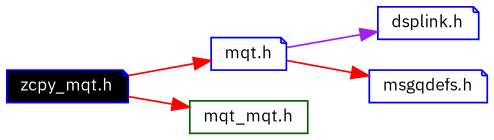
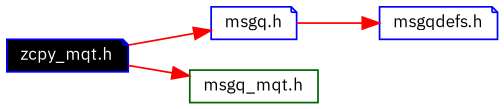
  digraph {
    fontname="IBM Plex Sans"
    rankdir=LR
    node [color=blue fillcolor=white fontname="IBM Plex Sans" fontsize=10 shape=note style=filled]
    edge [color=red fontname="IBM Plex Sans" fontsize=10 labelfontname=Helvetica labelfontsize=10 style=solid]
    n1 [fillcolor=black fontcolor=white height=0.2 label="zcpy_mqt.h" width=0.4]
-   n2 [height=0.2 label="mqt.h" width=0.4]
-   n3 [color=darkgreen height=0.2 label="mqt_mqt.h" shape=box width=0.4]
-   n4 [height=0.2 label="dsplink.h" width=0.4]
+   n2 [height=0.2 label="msgq.h" width=0.4]
+   n3 [color=darkgreen height=0.2 label="msgq_mqt.h" shape=box width=0.4]
    n5 [height=0.2 label="msgqdefs.h" width=0.4]
    n1 -> n2
    n1 -> n3
-   n2 -> n4 [color=purple]
    n2 -> n5
  }
